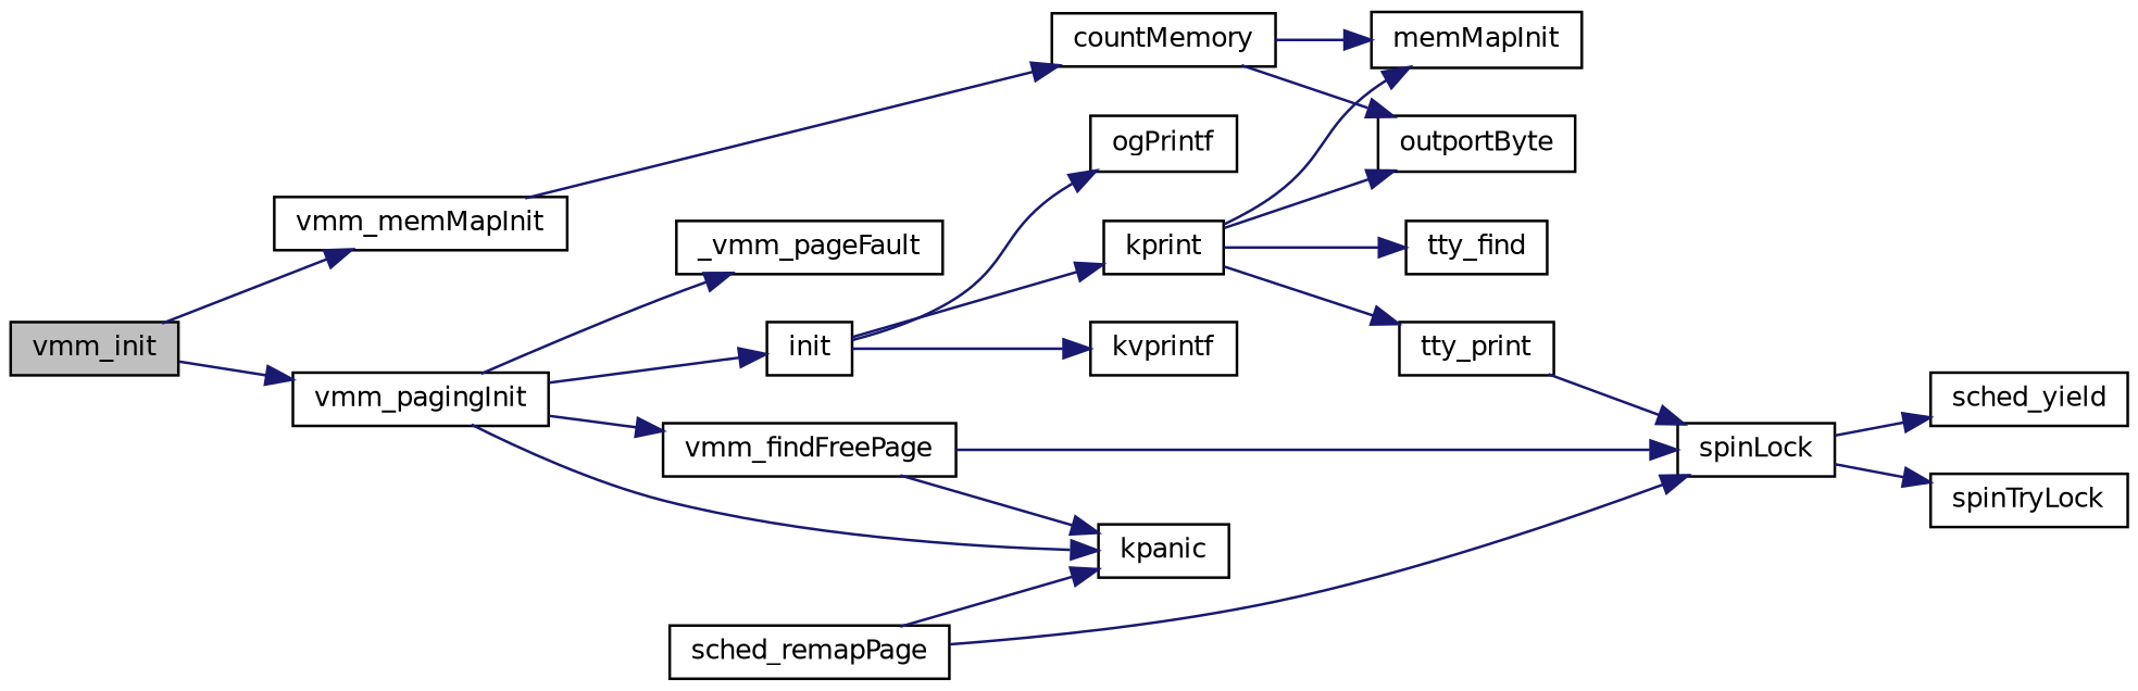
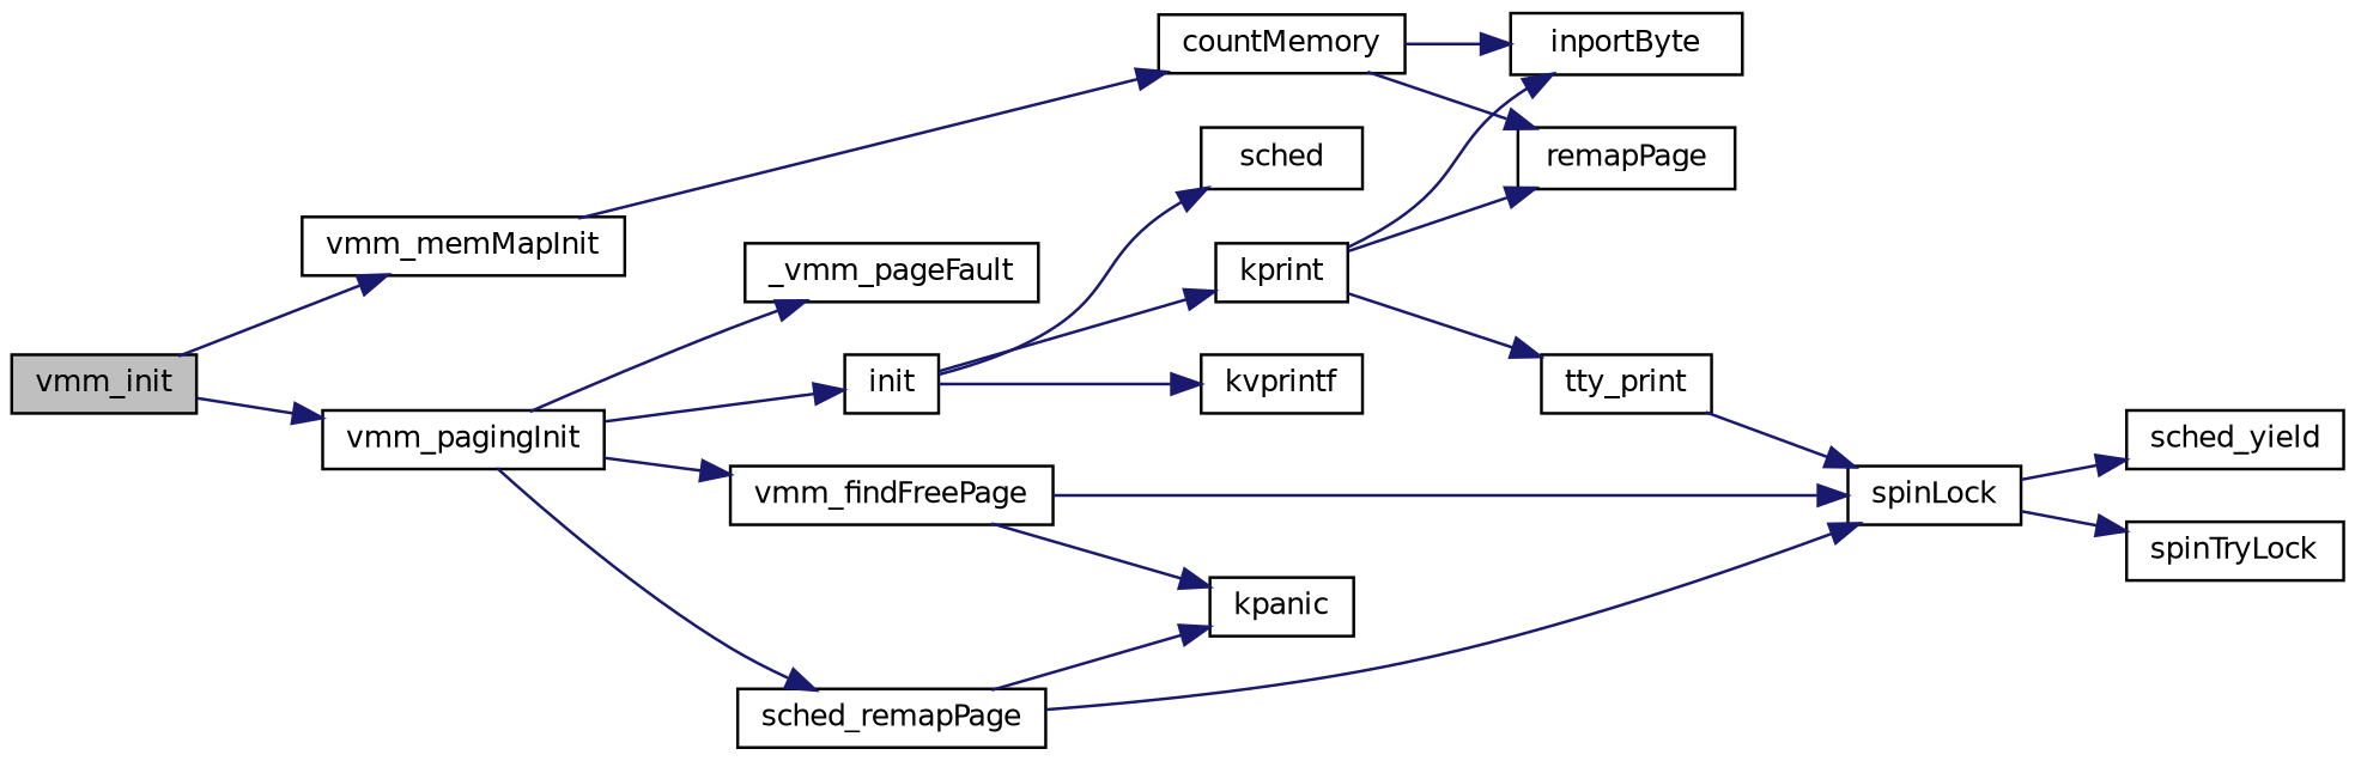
  digraph {
    rankdir=LR
    node [color=black fillcolor=white fontname=Helvetica fontsize=10 shape=record style=filled]
    edge [color=midnightblue fontname=Helvetica fontsize=10 labelfontname=Helvetica labelfontsize=10 style=solid]
    n1 [fillcolor=grey75 fontcolor=black height=0.2 label=vmm_init width=0.4]
    n2 [height=0.2 label=vmm_memMapInit width=0.4]
    n3 [height=0.2 label=vmm_pagingInit width=0.4]
    n4 [height=0.2 label=countMemory width=0.4]
    n5 [height=0.2 label=_vmm_pageFault width=0.4]
    n6 [height=0.2 label=init width=0.4]
    n7 [height=0.2 label=vmm_findFreePage width=0.4]
    n8 [height=0.2 label=sched_remapPage width=0.4]
-   n9 [height=0.2 label=memMapInit width=0.4]
-   n10 [height=0.2 label=outportByte width=0.4]
+   n9 [height=0.2 label=inportByte width=0.4]
+   n10 [height=0.2 label=remapPage width=0.4]
    n11 [height=0.2 label=kprint width=0.4]
    n12 [height=0.2 label=kvprintf width=0.4]
-   n13 [height=0.2 label=ogPrintf width=0.4]
+   n13 [height=0.2 label=sched width=0.4]
    n14 [height=0.2 label=spinLock width=0.4]
    n15 [height=0.2 label=kpanic width=0.4]
-   n16 [height=0.2 label=tty_find width=0.4]
    n17 [height=0.2 label=tty_print width=0.4]
    n18 [height=0.2 label=sched_yield width=0.4]
    n19 [height=0.2 label=spinTryLock width=0.4]
    n1 -> n2
    n1 -> n3
    n2 -> n4
    n3 -> n5
    n3 -> n6
    n3 -> n7
-   n3 -> n15
+   n3 -> n8
    n4 -> n9
    n4 -> n10
    n6 -> n11
    n6 -> n12
    n6 -> n13
    n7 -> n14
    n7 -> n15
    n8 -> n14
    n8 -> n15
    n11 -> n9
    n11 -> n10
-   n11 -> n16
    n11 -> n17
    n14 -> n18
    n14 -> n19
    n17 -> n14
  }
